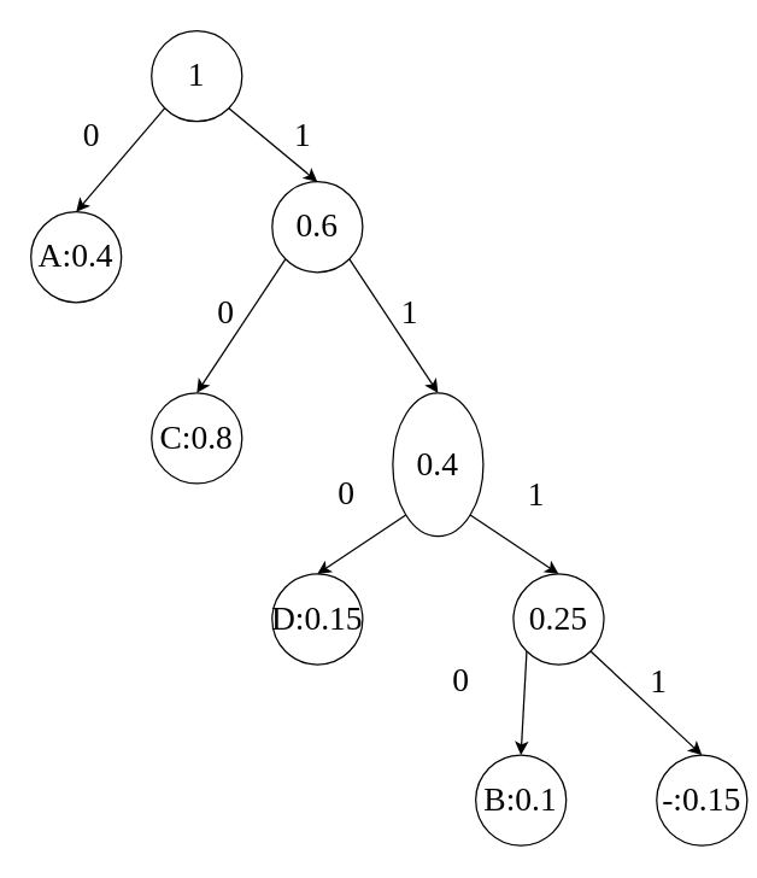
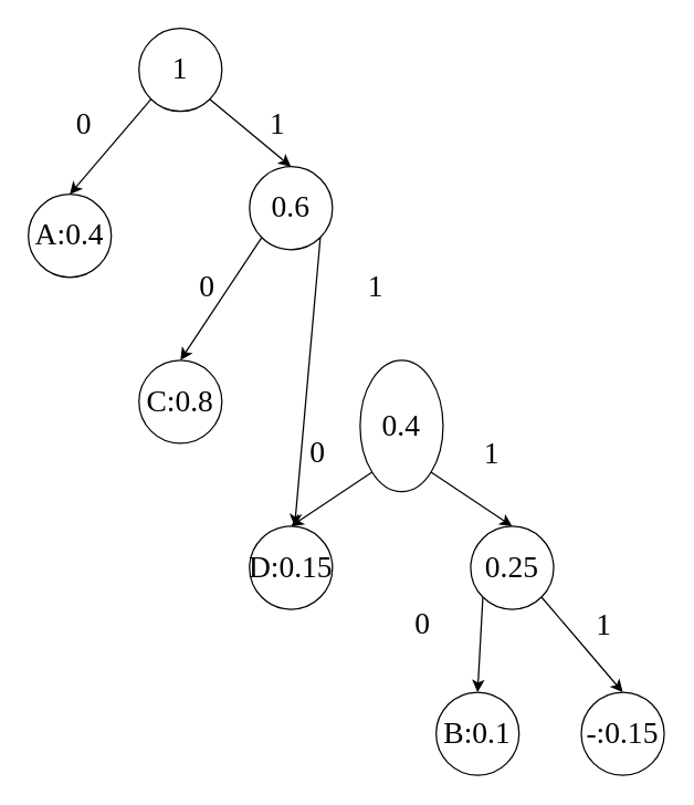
  <mxCell id="0" />
  <mxCell id="1" parent="0" />
  <mxCell id="2" value="&lt;font face=&quot;Times New Roman&quot; style=&quot;font-size: 22px;&quot;&gt;A:0.4&lt;/font&gt;" style="ellipse;whiteSpace=wrap;html=1;aspect=fixed;" vertex="1" parent="1"><mxGeometry x="20" y="140" width="60" height="60" as="geometry" /></mxCell>
  <mxCell id="3" value="&lt;font face=&quot;Times New Roman&quot;&gt;&lt;span style=&quot;font-size: 22px;&quot;&gt;B:0.1&lt;/span&gt;&lt;/font&gt;" style="ellipse;whiteSpace=wrap;html=1;aspect=fixed;" vertex="1" parent="1"><mxGeometry x="315" y="500" width="60" height="60" as="geometry" /></mxCell>
  <mxCell id="4" value="&lt;font face=&quot;Times New Roman&quot;&gt;&lt;span style=&quot;font-size: 22px;&quot;&gt;C:0.8&lt;br&gt;&lt;/span&gt;&lt;/font&gt;" style="ellipse;whiteSpace=wrap;html=1;aspect=fixed;" vertex="1" parent="1"><mxGeometry x="100" y="260" width="60" height="60" as="geometry" /></mxCell>
  <mxCell id="5" value="&lt;font face=&quot;Times New Roman&quot;&gt;&lt;span style=&quot;font-size: 22px;&quot;&gt;D:0.15&lt;/span&gt;&lt;/font&gt;" style="ellipse;whiteSpace=wrap;html=1;aspect=fixed;" vertex="1" parent="1"><mxGeometry x="180" y="380" width="60" height="60" as="geometry" /></mxCell>
- <mxCell id="6" value="&lt;font face=&quot;Times New Roman&quot; style=&quot;font-size: 22px;&quot;&gt;-:0.15&lt;/font&gt;" style="ellipse;whiteSpace=wrap;html=1;aspect=fixed;" vertex="1" parent="1"><mxGeometry x="435" y="500" width="60" height="60" as="geometry" /></mxCell>
+ <mxCell id="6" value="&lt;font face=&quot;Times New Roman&quot; style=&quot;font-size: 22px;&quot;&gt;-:0.15&lt;/font&gt;" style="ellipse;whiteSpace=wrap;html=1;aspect=fixed;" vertex="1" parent="1"><mxGeometry x="420" y="500" width="60" height="60" as="geometry" /></mxCell>
  <mxCell id="7" style="edgeStyle=none;rounded=0;orthogonalLoop=1;jettySize=auto;html=1;exitX=0;exitY=1;exitDx=0;exitDy=0;entryX=0.5;entryY=0;entryDx=0;entryDy=0;fontFamily=Times New Roman;fontSize=22;" edge="1" parent="1" source="9" target="3"><mxGeometry relative="1" as="geometry" /></mxCell>
  <mxCell id="8" style="edgeStyle=none;rounded=0;orthogonalLoop=1;jettySize=auto;html=1;exitX=1;exitY=1;exitDx=0;exitDy=0;entryX=0.5;entryY=0;entryDx=0;entryDy=0;fontFamily=Times New Roman;fontSize=22;" edge="1" parent="1" source="9" target="6"><mxGeometry relative="1" as="geometry" /></mxCell>
  <mxCell id="9" value="&lt;font face=&quot;Times New Roman&quot; style=&quot;font-size: 22px;&quot;&gt;0.25&lt;/font&gt;" style="ellipse;whiteSpace=wrap;html=1;aspect=fixed;" vertex="1" parent="1"><mxGeometry x="340" y="380" width="60" height="60" as="geometry" /></mxCell>
  <mxCell id="10" style="edgeStyle=none;rounded=0;orthogonalLoop=1;jettySize=auto;html=1;exitX=0;exitY=1;exitDx=0;exitDy=0;entryX=0.5;entryY=0;entryDx=0;entryDy=0;fontFamily=Times New Roman;fontSize=22;" edge="1" parent="1" source="12" target="5"><mxGeometry relative="1" as="geometry" /></mxCell>
  <mxCell id="11" style="edgeStyle=none;rounded=0;orthogonalLoop=1;jettySize=auto;html=1;exitX=1;exitY=1;exitDx=0;exitDy=0;entryX=0.5;entryY=0;entryDx=0;entryDy=0;fontFamily=Times New Roman;fontSize=22;" edge="1" parent="1" source="12" target="9"><mxGeometry relative="1" as="geometry" /></mxCell>
  <mxCell id="12" value="&lt;font face=&quot;Times New Roman&quot; style=&quot;font-size: 22px;&quot;&gt;0.4&lt;/font&gt;" style="ellipse;whiteSpace=wrap;html=1;aspect=fixed;" vertex="1" parent="1"><mxGeometry x="260" y="260" width="60" height="95" as="geometry" /></mxCell>
  <mxCell id="13" style="edgeStyle=none;rounded=0;orthogonalLoop=1;jettySize=auto;html=1;exitX=0;exitY=1;exitDx=0;exitDy=0;entryX=0.5;entryY=0;entryDx=0;entryDy=0;fontFamily=Times New Roman;fontSize=22;" edge="1" parent="1" source="15" target="4"><mxGeometry relative="1" as="geometry" /></mxCell>
- <mxCell id="14" style="edgeStyle=none;rounded=0;orthogonalLoop=1;jettySize=auto;html=1;exitX=1;exitY=1;exitDx=0;exitDy=0;entryX=0.5;entryY=0;entryDx=0;entryDy=0;fontFamily=Times New Roman;fontSize=22;" edge="1" parent="1" source="15" target="12"><mxGeometry relative="1" as="geometry" /></mxCell>
+ <mxCell id="14" style="edgeStyle=none;rounded=0;orthogonalLoop=1;jettySize=auto;html=1;exitX=1;exitY=1;exitDx=0;exitDy=0;fontFamily=Times New Roman;fontSize=22;" edge="1" parent="1" source="15" target="5"><mxGeometry relative="1" as="geometry" /></mxCell>
  <mxCell id="15" value="&lt;font face=&quot;Times New Roman&quot; style=&quot;font-size: 22px;&quot;&gt;0.6&lt;/font&gt;" style="ellipse;whiteSpace=wrap;html=1;aspect=fixed;" vertex="1" parent="1"><mxGeometry x="180" y="120" width="60" height="60" as="geometry" /></mxCell>
  <mxCell id="16" style="edgeStyle=none;rounded=0;orthogonalLoop=1;jettySize=auto;html=1;exitX=1;exitY=1;exitDx=0;exitDy=0;entryX=0.5;entryY=0;entryDx=0;entryDy=0;fontFamily=Times New Roman;fontSize=22;" edge="1" parent="1" source="19" target="15"><mxGeometry relative="1" as="geometry" /></mxCell>
  <mxCell id="17" style="edgeStyle=none;rounded=0;orthogonalLoop=1;jettySize=auto;html=1;exitX=0;exitY=1;exitDx=0;exitDy=0;entryX=0.5;entryY=0;entryDx=0;entryDy=0;fontFamily=Times New Roman;fontSize=22;" edge="1" parent="1" source="19" target="2"><mxGeometry relative="1" as="geometry" /></mxCell>
  <mxCell id="18" value="0" style="edgeLabel;html=1;align=center;verticalAlign=middle;resizable=0;points=[];fontSize=22;fontFamily=Times New Roman;" vertex="1" connectable="0" parent="17"><mxGeometry x="0.422" y="1" relative="1" as="geometry"><mxPoint x="-8" y="-31" as="offset" /></mxGeometry></mxCell>
  <mxCell id="19" value="&lt;font face=&quot;Times New Roman&quot; style=&quot;font-size: 22px;&quot;&gt;1&lt;/font&gt;" style="ellipse;whiteSpace=wrap;html=1;aspect=fixed;" vertex="1" parent="1"><mxGeometry x="100" y="20" width="60" height="60" as="geometry" /></mxCell>
  <mxCell id="20" value="1" style="text;html=1;align=center;verticalAlign=middle;resizable=0;points=[];autosize=1;strokeColor=none;fillColor=none;fontSize=22;fontFamily=Times New Roman;" vertex="1" parent="1"><mxGeometry x="185" y="75" width="30" height="30" as="geometry" /></mxCell>
  <mxCell id="21" value="0" style="edgeLabel;html=1;align=center;verticalAlign=middle;resizable=0;points=[];fontSize=22;fontFamily=Times New Roman;" vertex="1" connectable="0" parent="1"><mxGeometry x="69.781" y="99.733" as="geometry"><mxPoint x="79" y="107" as="offset" /></mxGeometry></mxCell>
  <mxCell id="22" value="0" style="edgeLabel;html=1;align=center;verticalAlign=middle;resizable=0;points=[];fontSize=22;fontFamily=Times New Roman;" vertex="1" connectable="0" parent="1"><mxGeometry x="79.781" y="109.733" as="geometry"><mxPoint x="149" y="217" as="offset" /></mxGeometry></mxCell>
  <mxCell id="23" value="1" style="edgeLabel;html=1;align=center;verticalAlign=middle;resizable=0;points=[];fontSize=22;fontFamily=Times New Roman;" vertex="1" connectable="0" parent="1"><mxGeometry x="270.001" y="206.003" as="geometry" /></mxCell>
  <mxCell id="24" value="1" style="edgeLabel;html=1;align=center;verticalAlign=middle;resizable=0;points=[];fontSize=22;fontFamily=Times New Roman;" vertex="1" connectable="0" parent="1"><mxGeometry x="354.001" y="327.003" as="geometry" /></mxCell>
  <mxCell id="25" value="1" style="edgeLabel;html=1;align=center;verticalAlign=middle;resizable=0;points=[];fontSize=22;fontFamily=Times New Roman;" vertex="1" connectable="0" parent="1"><mxGeometry x="435.001" y="450.003" as="geometry"><mxPoint y="1" as="offset" /></mxGeometry></mxCell>
  <mxCell id="26" value="0" style="edgeLabel;html=1;align=center;verticalAlign=middle;resizable=0;points=[];fontSize=22;fontFamily=Times New Roman;" vertex="1" connectable="0" parent="1"><mxGeometry x="304.001" y="450.003" as="geometry" /></mxCell>
